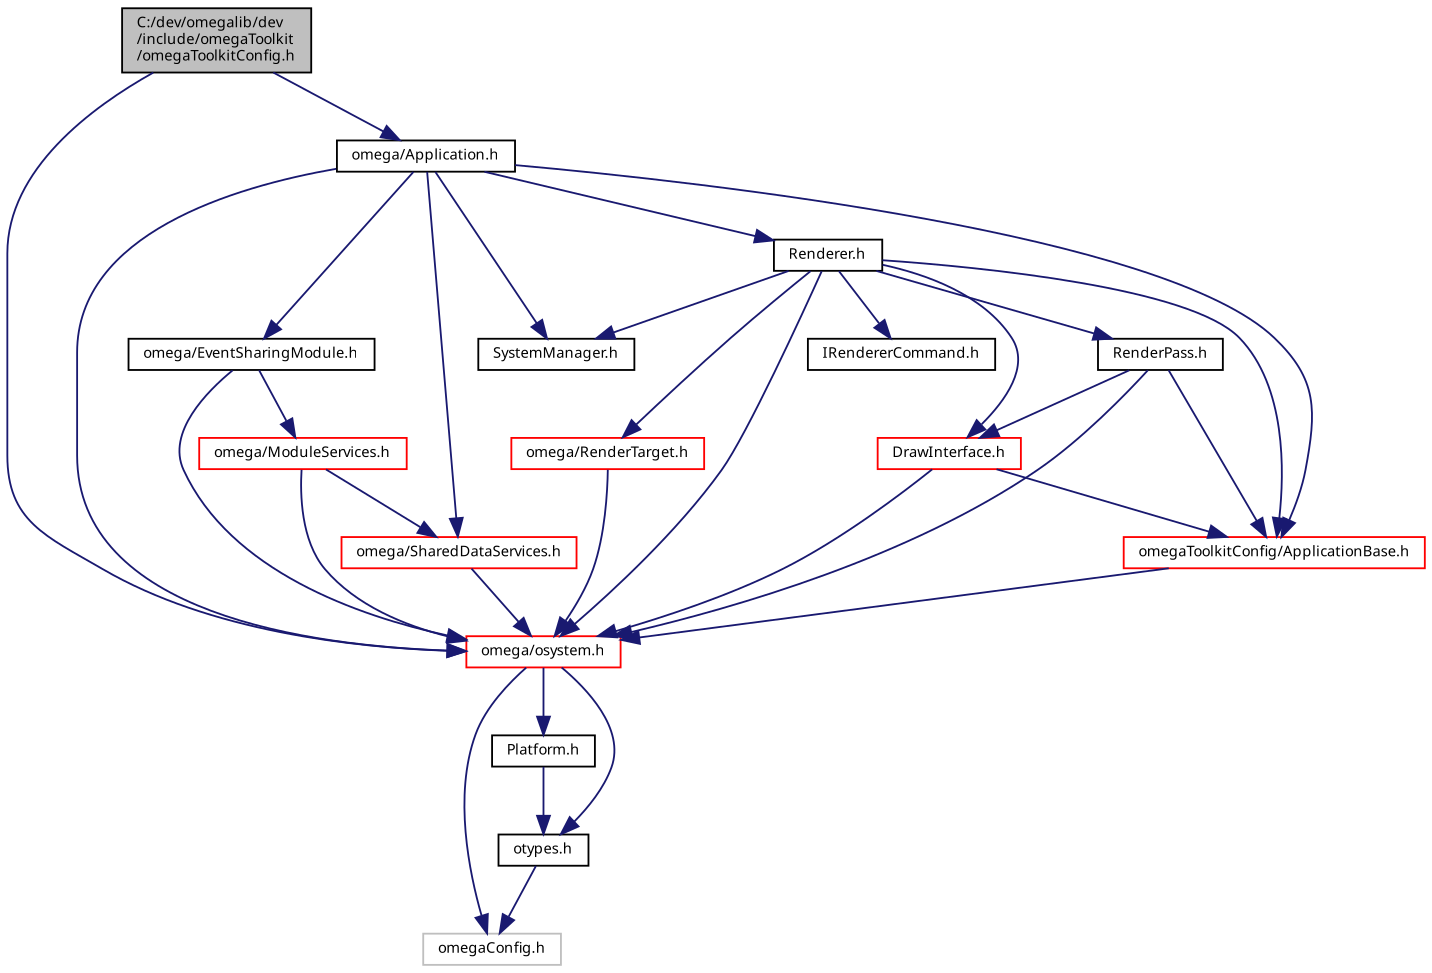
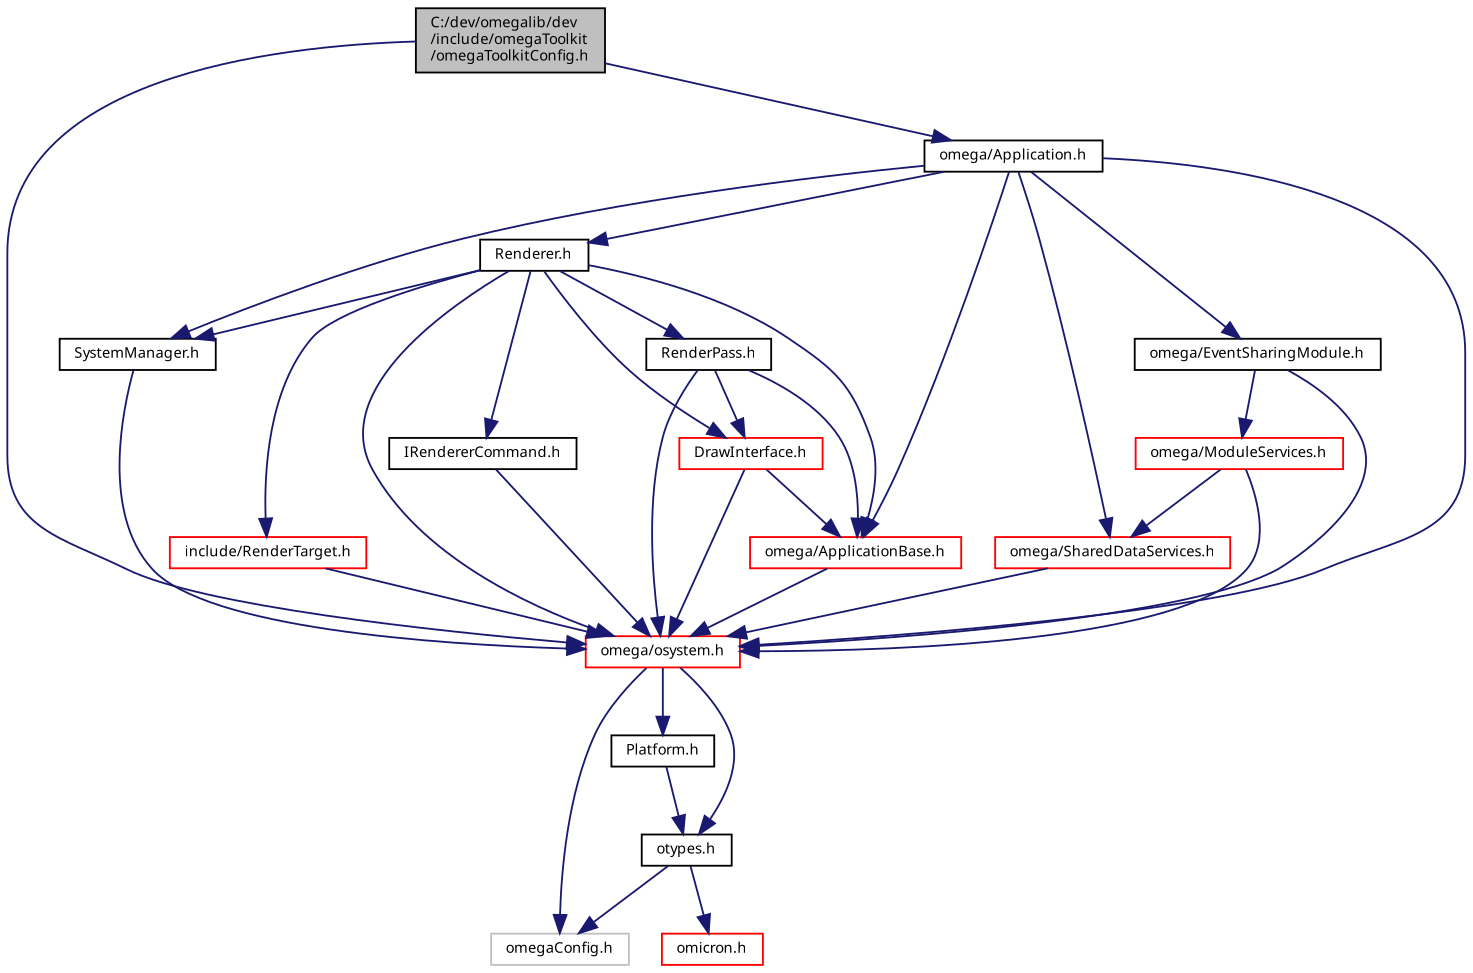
  digraph {
    node [color=black fontname="FreeSans.ttf" fontsize=8 shape=record]
    edge [color=midnightblue fontname="FreeSans.ttf" fontsize=8 labelfontname="FreeSans.ttf" labelfontsize=8 style=solid]
    n1 [fillcolor=grey75 fontcolor=black height=0.2 label="C:/dev/omegalib/dev\l/include/omegaToolkit\l/omegaToolkitConfig.h" style=filled width=0.4]
    n2 [color=red height=0.2 label="omega/osystem.h" width=0.4]
    n3 [height=0.2 label="omega/Application.h" width=0.4]
    n4 [color=grey75 height=0.2 label="omegaConfig.h" width=0.4]
    n5 [height=0.2 label="otypes.h" width=0.4]
    n6 [height=0.2 label="Platform.h" width=0.4]
    n7 [height=0.2 label="Renderer.h" width=0.4]
-   n8 [color=red height=0.2 label="omegaToolkitConfig/ApplicationBase.h" width=0.4]
+   n8 [color=red height=0.2 label="omega/ApplicationBase.h" width=0.4]
    n9 [height=0.2 label="SystemManager.h" width=0.4]
    n10 [color=red height=0.2 label="omega/SharedDataServices.h" width=0.4]
    n11 [height=0.2 label="omega/EventSharingModule.h" width=0.4]
+   n12 [color=red height=0.2 label="omicron.h" width=0.4]
    n13 [height=0.2 label="IRendererCommand.h" width=0.4]
    n14 [color=red height=0.2 label="DrawInterface.h" width=0.4]
    n15 [height=0.2 label="RenderPass.h" width=0.4]
-   n16 [color=red height=0.2 label="omega/RenderTarget.h" width=0.4]
+   n16 [color=red height=0.2 label="include/RenderTarget.h" width=0.4]
    n17 [color=red height=0.2 label="omega/ModuleServices.h" width=0.4]
    n1 -> n2
    n1 -> n3
    n2 -> n4
    n2 -> n5
    n2 -> n6
    n3 -> n2
    n3 -> n7
    n3 -> n8
    n3 -> n9
    n3 -> n10
    n3 -> n11
    n5 -> n4
+   n5 -> n12
    n6 -> n5
    n7 -> n2
    n7 -> n8
    n7 -> n9
    n7 -> n13
    n7 -> n14
    n7 -> n15
    n7 -> n16
    n8 -> n2
+   n9 -> n2
    n10 -> n2
    n11 -> n2
    n11 -> n17
+   n13 -> n2
    n14 -> n2
    n14 -> n8
    n15 -> n2
    n15 -> n8
    n15 -> n14
    n16 -> n2
    n17 -> n2
    n17 -> n10
  }
